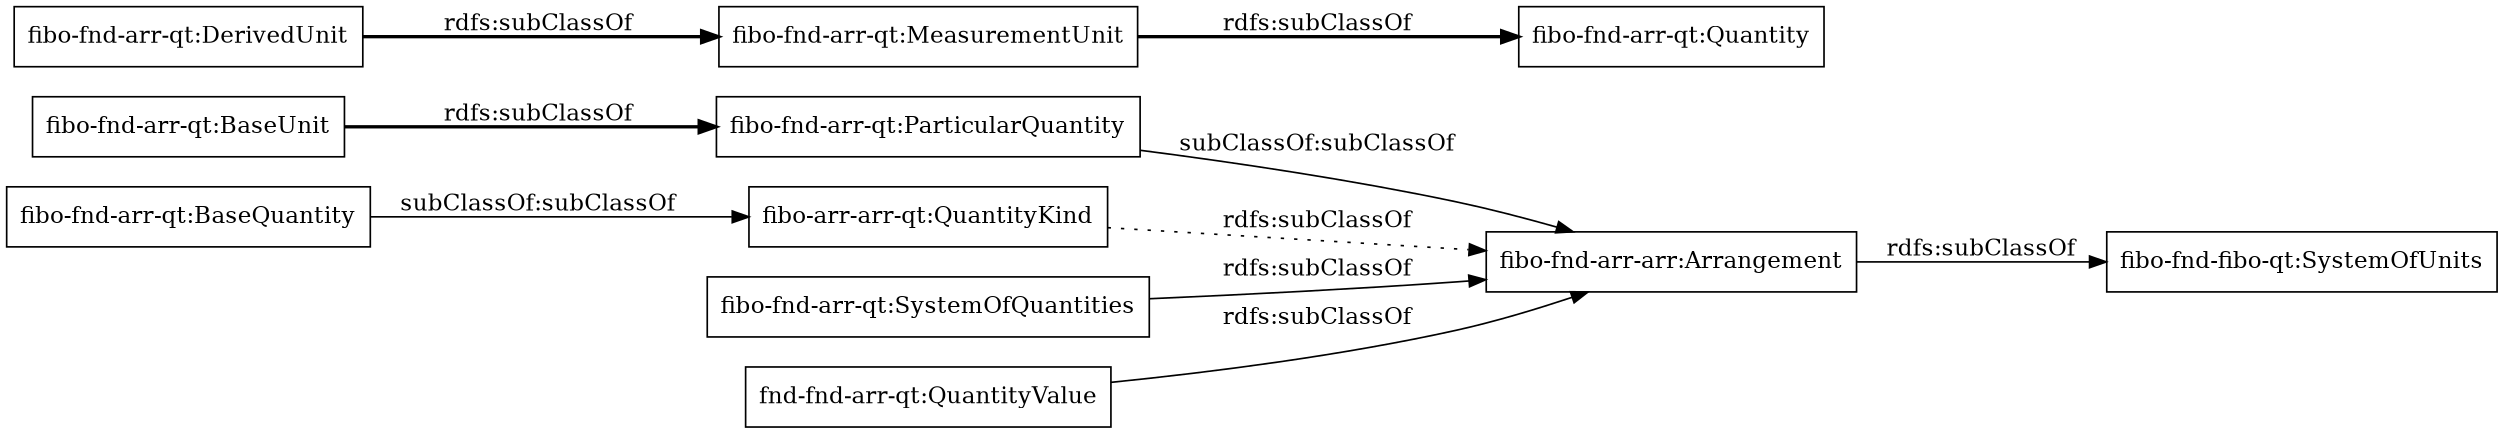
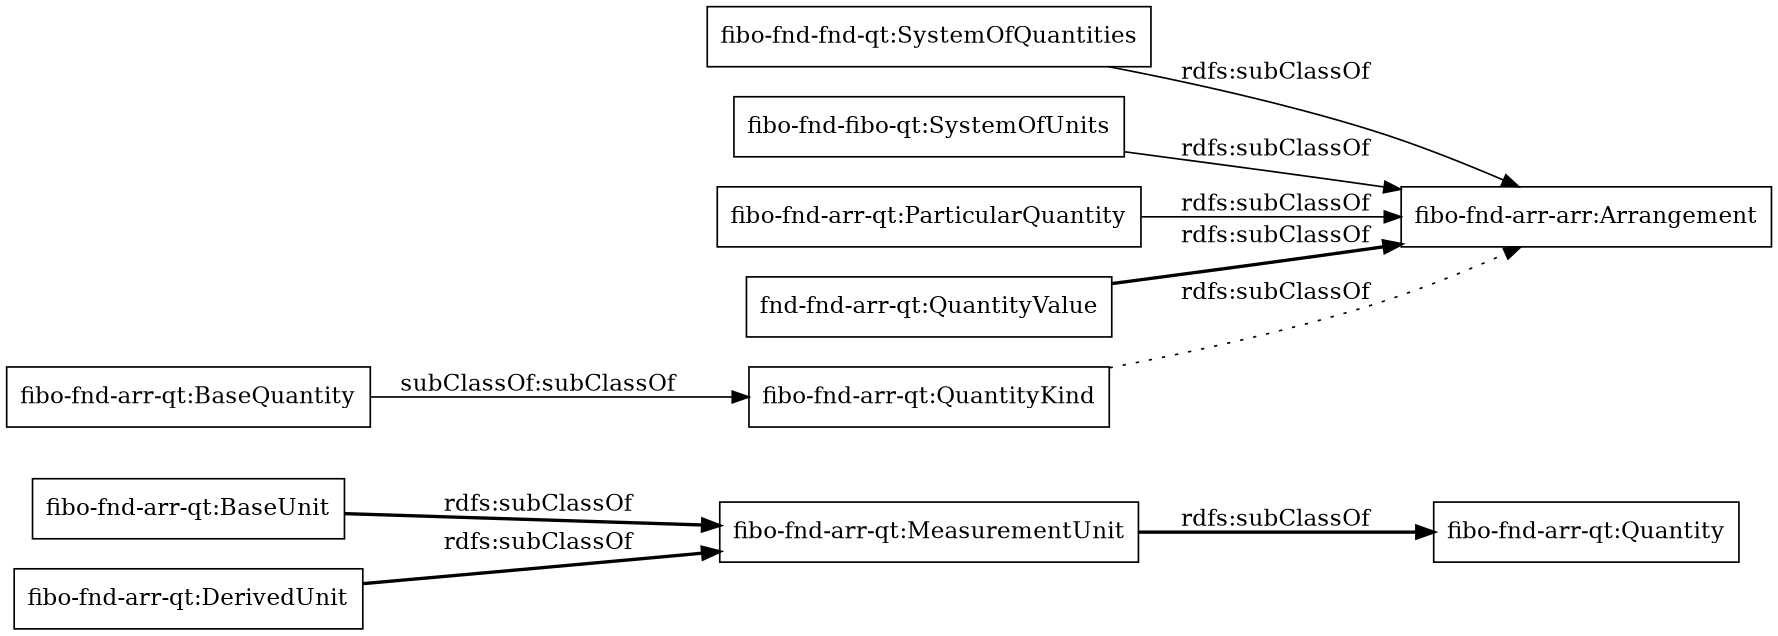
  digraph {
    fontname="DejaVu Serif"
    rankdir=LR
    node [color=black fontname="DejaVu Serif" shape=rectangle]
    edge [fontname="DejaVu Serif" style=solid]
    "fibo-fnd-arr-qt:BaseUnit"
    "fibo-fnd-arr-qt:MeasurementUnit"
    "fibo-fnd-arr-qt:Quantity"
-   "fibo-fnd-arr-qt:QuantityKind" [label="fibo-arr-arr-qt:QuantityKind"]
+   "fibo-fnd-arr-qt:QuantityKind"
    "fibo-fnd-arr-arr:Arrangement"
-   "fibo-fnd-arr-qt:SystemOfQuantities"
+   "fibo-fnd-arr-qt:SystemOfQuantities" [label="fibo-fnd-fnd-qt:SystemOfQuantities"]
    "fibo-fnd-arr-qt:BaseQuantity"
    n8 [label="fibo-fnd-fibo-qt:SystemOfUnits"]
    "fibo-fnd-arr-qt:ParticularQuantity"
    "fibo-fnd-arr-qt:DerivedUnit"
    n11 [label="fnd-fnd-arr-qt:QuantityValue"]
-   "fibo-fnd-arr-qt:BaseUnit" -> "fibo-fnd-arr-qt:ParticularQuantity" [label="rdfs:subClassOf" style=bold]
+   "fibo-fnd-arr-qt:BaseUnit" -> "fibo-fnd-arr-qt:MeasurementUnit" [label="rdfs:subClassOf" style=bold]
    "fibo-fnd-arr-qt:MeasurementUnit" -> "fibo-fnd-arr-qt:Quantity" [label="rdfs:subClassOf" style=bold]
    "fibo-fnd-arr-qt:QuantityKind" -> "fibo-fnd-arr-arr:Arrangement" [label="rdfs:subClassOf" style=dotted]
    "fibo-fnd-arr-qt:SystemOfQuantities" -> "fibo-fnd-arr-arr:Arrangement" [label="rdfs:subClassOf"]
    "fibo-fnd-arr-qt:BaseQuantity" -> "fibo-fnd-arr-qt:QuantityKind" [label="subClassOf:subClassOf"]
-   "fibo-fnd-arr-arr:Arrangement" -> n8 [label="rdfs:subClassOf"]
-   "fibo-fnd-arr-qt:ParticularQuantity" -> "fibo-fnd-arr-arr:Arrangement" [label="subClassOf:subClassOf"]
+   n8 -> "fibo-fnd-arr-arr:Arrangement" [label="rdfs:subClassOf"]
+   "fibo-fnd-arr-qt:ParticularQuantity" -> "fibo-fnd-arr-arr:Arrangement" [label="rdfs:subClassOf"]
    "fibo-fnd-arr-qt:DerivedUnit" -> "fibo-fnd-arr-qt:MeasurementUnit" [label="rdfs:subClassOf" style=bold]
-   n11 -> "fibo-fnd-arr-arr:Arrangement" [label="rdfs:subClassOf"]
+   n11 -> "fibo-fnd-arr-arr:Arrangement" [label="rdfs:subClassOf" style=bold]
  }
